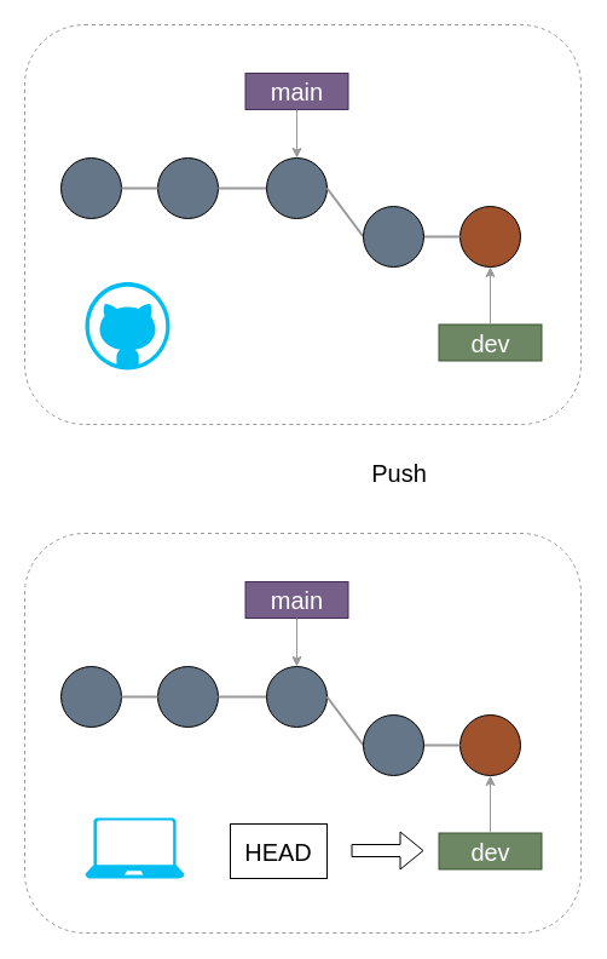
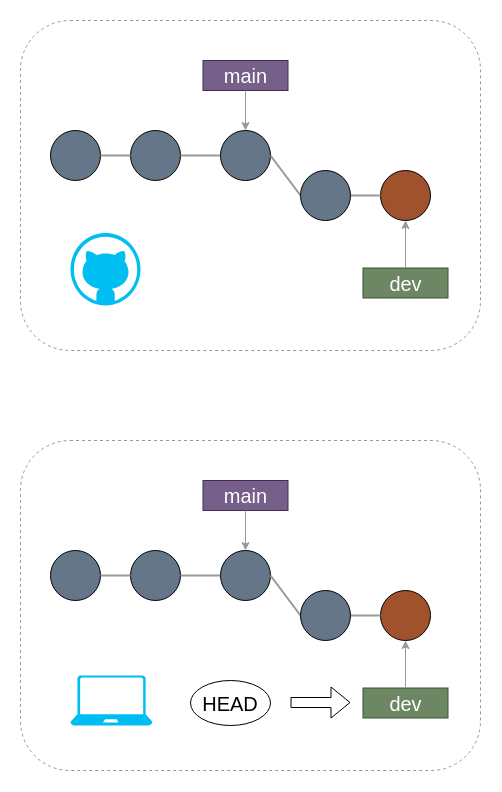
  <mxCell id="0" />
  <mxCell id="1" parent="0" />
  <mxCell id="2" value="" style="ellipse;whiteSpace=wrap;html=1;aspect=fixed;fillColor=#647687;fontColor=#ffffff;strokeColor=#000000;" parent="1" vertex="1"><mxGeometry x="50" y="550" width="50" height="50" as="geometry" /></mxCell>
  <mxCell id="3" value="" style="ellipse;whiteSpace=wrap;html=1;aspect=fixed;fillColor=#647687;fontColor=#ffffff;strokeColor=#000000;" parent="1" vertex="1"><mxGeometry x="130" y="550" width="50" height="50" as="geometry" /></mxCell>
  <mxCell id="4" value="" style="ellipse;whiteSpace=wrap;html=1;aspect=fixed;fontColor=#ffffff;strokeColor=#000000;fillColor=#A0522D;" parent="1" vertex="1"><mxGeometry x="380" y="590" width="50" height="50" as="geometry" /></mxCell>
  <mxCell id="5" value="" style="endArrow=none;html=1;entryX=0;entryY=0.5;entryDx=0;entryDy=0;exitX=1;exitY=0.5;exitDx=0;exitDy=0;strokeColor=#999999;strokeWidth=2;" parent="1" source="2" target="3" edge="1"><mxGeometry width="50" height="50" relative="1" as="geometry"><mxPoint x="-100" y="680" as="sourcePoint" /><mxPoint x="-50" y="630" as="targetPoint" /></mxGeometry></mxCell>
  <mxCell id="6" value="" style="endArrow=none;html=1;entryX=0;entryY=0.5;entryDx=0;entryDy=0;exitX=1;exitY=0.5;exitDx=0;exitDy=0;strokeColor=#999999;strokeWidth=2;" parent="1" source="3" target="11" edge="1"><mxGeometry width="50" height="50" relative="1" as="geometry"><mxPoint x="-100" y="680" as="sourcePoint" /><mxPoint x="-50" y="630" as="targetPoint" /></mxGeometry></mxCell>
  <mxCell id="7" value="" style="verticalLabelPosition=bottom;html=1;verticalAlign=top;align=center;strokeColor=none;fillColor=#00BEF2;shape=mxgraph.azure.laptop;pointerEvents=1;fontSize=15;" parent="1" vertex="1"><mxGeometry x="70" y="675" width="82" height="50" as="geometry" /></mxCell>
  <mxCell id="8" value="main" style="rounded=1;whiteSpace=wrap;html=1;fillColor=#76608a;strokeColor=#432D57;fontColor=#ffffff;fontSize=20;arcSize=0;" parent="1" vertex="1"><mxGeometry x="202.5" y="480" width="85" height="30" as="geometry" /></mxCell>
  <mxCell id="9" value="" style="endArrow=classic;html=1;fontSize=20;exitX=0.5;exitY=1;exitDx=0;exitDy=0;entryX=0.5;entryY=0;entryDx=0;entryDy=0;strokeColor=#999999;" parent="1" source="8" edge="1"><mxGeometry width="50" height="50" relative="1" as="geometry"><mxPoint x="210" y="540" as="sourcePoint" /><mxPoint x="245" y="550" as="targetPoint" /></mxGeometry></mxCell>
  <mxCell id="10" value="" style="rounded=1;whiteSpace=wrap;html=1;fontSize=16;strokeColor=#999999;dashed=1;fillColor=none;" parent="1" vertex="1"><mxGeometry x="20" y="440" width="460" height="330" as="geometry" /></mxCell>
  <mxCell id="11" value="" style="ellipse;whiteSpace=wrap;html=1;aspect=fixed;fillColor=#647687;fontColor=#ffffff;strokeColor=#000000;" parent="1" vertex="1"><mxGeometry x="220" y="550" width="50" height="50" as="geometry" /></mxCell>
  <mxCell id="12" value="" style="endArrow=none;html=1;entryX=1;entryY=0.5;entryDx=0;entryDy=0;exitX=0;exitY=0.5;exitDx=0;exitDy=0;strokeColor=#999999;strokeWidth=2;" parent="1" source="4" edge="1"><mxGeometry width="50" height="50" relative="1" as="geometry"><mxPoint x="580" y="810" as="sourcePoint" /><mxPoint x="320" y="615" as="targetPoint" /></mxGeometry></mxCell>
  <mxCell id="13" value="dev" style="rounded=1;whiteSpace=wrap;html=1;fillColor=#6d8764;strokeColor=#3A5431;fontColor=#ffffff;fontSize=20;arcSize=0;" parent="1" vertex="1"><mxGeometry x="362.5" y="687.5" width="85" height="30" as="geometry" /></mxCell>
  <mxCell id="14" value="" style="endArrow=classic;html=1;fontSize=20;exitX=0.5;exitY=0;exitDx=0;exitDy=0;strokeColor=#999999;entryX=0.5;entryY=1;entryDx=0;entryDy=0;" parent="1" source="13" target="4" edge="1"><mxGeometry width="50" height="50" relative="1" as="geometry"><mxPoint x="470" y="630" as="sourcePoint" /><mxPoint x="405" y="660" as="targetPoint" /></mxGeometry></mxCell>
- <mxCell id="15" value="HEAD" style="rounded=0;whiteSpace=wrap;html=1;fontSize=20;fillColor=none;" parent="1" vertex="1"><mxGeometry x="190" y="680" width="80" height="45" as="geometry" /></mxCell>
+ <mxCell id="15" value="HEAD" style="ellipse;whiteSpace=wrap;html=1;fontSize=20;fillColor=none;" parent="1" vertex="1"><mxGeometry x="190" y="680" width="80" height="45" as="geometry" /></mxCell>
  <mxCell id="16" value="" style="shape=flexArrow;endArrow=classic;html=1;fontSize=20;" parent="1" edge="1"><mxGeometry width="50" height="50" relative="1" as="geometry"><mxPoint x="290" y="702" as="sourcePoint" /><mxPoint x="350" y="702" as="targetPoint" /></mxGeometry></mxCell>
  <mxCell id="17" value="" style="endArrow=none;html=1;entryX=0;entryY=0.5;entryDx=0;entryDy=0;exitX=1;exitY=0.5;exitDx=0;exitDy=0;strokeColor=#999999;strokeWidth=2;" edge="1" parent="1" target="18" source="11"><mxGeometry width="50" height="50" relative="1" as="geometry"><mxPoint x="287.5" y="535" as="sourcePoint" /><mxPoint x="107.5" y="590" as="targetPoint" /></mxGeometry></mxCell>
  <mxCell id="18" value="" style="ellipse;whiteSpace=wrap;html=1;aspect=fixed;fillColor=#647687;fontColor=#ffffff;strokeColor=#000000;" vertex="1" parent="1"><mxGeometry x="300" y="590" width="50" height="50" as="geometry" /></mxCell>
  <mxCell id="19" value="" style="ellipse;whiteSpace=wrap;html=1;aspect=fixed;fillColor=#647687;fontColor=#ffffff;strokeColor=#000000;" vertex="1" parent="1"><mxGeometry x="50" y="130" width="50" height="50" as="geometry" /></mxCell>
  <mxCell id="20" value="" style="ellipse;whiteSpace=wrap;html=1;aspect=fixed;fillColor=#647687;fontColor=#ffffff;strokeColor=#000000;" vertex="1" parent="1"><mxGeometry x="130" y="130" width="50" height="50" as="geometry" /></mxCell>
  <mxCell id="21" value="" style="ellipse;whiteSpace=wrap;html=1;aspect=fixed;fontColor=#ffffff;strokeColor=#000000;fillColor=#A0522D;" vertex="1" parent="1"><mxGeometry x="380" y="170" width="50" height="50" as="geometry" /></mxCell>
  <mxCell id="22" value="" style="endArrow=none;html=1;entryX=0;entryY=0.5;entryDx=0;entryDy=0;exitX=1;exitY=0.5;exitDx=0;exitDy=0;strokeColor=#999999;strokeWidth=2;" edge="1" parent="1" source="19" target="20"><mxGeometry width="50" height="50" relative="1" as="geometry"><mxPoint x="-100" y="260" as="sourcePoint" /><mxPoint x="-50" y="210" as="targetPoint" /></mxGeometry></mxCell>
  <mxCell id="23" value="" style="endArrow=none;html=1;entryX=0;entryY=0.5;entryDx=0;entryDy=0;exitX=1;exitY=0.5;exitDx=0;exitDy=0;strokeColor=#999999;strokeWidth=2;" edge="1" parent="1" source="20" target="27"><mxGeometry width="50" height="50" relative="1" as="geometry"><mxPoint x="-100" y="260" as="sourcePoint" /><mxPoint x="-50" y="210" as="targetPoint" /></mxGeometry></mxCell>
  <mxCell id="24" value="main" style="rounded=1;whiteSpace=wrap;html=1;fillColor=#76608a;strokeColor=#432D57;fontColor=#ffffff;fontSize=20;arcSize=0;" vertex="1" parent="1"><mxGeometry x="202.5" y="60" width="85" height="30" as="geometry" /></mxCell>
  <mxCell id="25" value="" style="endArrow=classic;html=1;fontSize=20;exitX=0.5;exitY=1;exitDx=0;exitDy=0;entryX=0.5;entryY=0;entryDx=0;entryDy=0;strokeColor=#999999;" edge="1" parent="1" source="24"><mxGeometry width="50" height="50" relative="1" as="geometry"><mxPoint x="210" y="120" as="sourcePoint" /><mxPoint x="245" y="130" as="targetPoint" /></mxGeometry></mxCell>
  <mxCell id="26" value="" style="rounded=1;whiteSpace=wrap;html=1;fontSize=16;strokeColor=#999999;dashed=1;fillColor=none;" vertex="1" parent="1"><mxGeometry x="20" y="20" width="460" height="330" as="geometry" /></mxCell>
  <mxCell id="27" value="" style="ellipse;whiteSpace=wrap;html=1;aspect=fixed;fillColor=#647687;fontColor=#ffffff;strokeColor=#000000;" vertex="1" parent="1"><mxGeometry x="220" y="130" width="50" height="50" as="geometry" /></mxCell>
  <mxCell id="28" value="" style="endArrow=none;html=1;entryX=1;entryY=0.5;entryDx=0;entryDy=0;exitX=0;exitY=0.5;exitDx=0;exitDy=0;strokeColor=#999999;strokeWidth=2;" edge="1" parent="1" source="21"><mxGeometry width="50" height="50" relative="1" as="geometry"><mxPoint x="580" y="390" as="sourcePoint" /><mxPoint x="320" y="195" as="targetPoint" /></mxGeometry></mxCell>
  <mxCell id="29" value="dev" style="rounded=1;whiteSpace=wrap;html=1;fillColor=#6d8764;strokeColor=#3A5431;fontColor=#ffffff;fontSize=20;arcSize=0;" vertex="1" parent="1"><mxGeometry x="362.5" y="267.5" width="85" height="30" as="geometry" /></mxCell>
  <mxCell id="30" value="" style="endArrow=classic;html=1;fontSize=20;exitX=0.5;exitY=0;exitDx=0;exitDy=0;strokeColor=#999999;entryX=0.5;entryY=1;entryDx=0;entryDy=0;" edge="1" parent="1" source="29" target="21"><mxGeometry width="50" height="50" relative="1" as="geometry"><mxPoint x="470" y="210" as="sourcePoint" /><mxPoint x="405" y="240" as="targetPoint" /></mxGeometry></mxCell>
  <mxCell id="31" value="" style="endArrow=none;html=1;entryX=0;entryY=0.5;entryDx=0;entryDy=0;exitX=1;exitY=0.5;exitDx=0;exitDy=0;strokeColor=#999999;strokeWidth=2;" edge="1" parent="1" source="27" target="32"><mxGeometry width="50" height="50" relative="1" as="geometry"><mxPoint x="287.5" y="115" as="sourcePoint" /><mxPoint x="107.5" y="170" as="targetPoint" /></mxGeometry></mxCell>
  <mxCell id="32" value="" style="ellipse;whiteSpace=wrap;html=1;aspect=fixed;fillColor=#647687;fontColor=#ffffff;strokeColor=#000000;" vertex="1" parent="1"><mxGeometry x="300" y="170" width="50" height="50" as="geometry" /></mxCell>
  <mxCell id="33" value="" style="shape=flexArrow;endArrow=classic;html=1;fontSize=20;fontColor=none;strokeColor=#FFFFFF;endWidth=60;endSize=10.93;width=34;" edge="1" parent="1"><mxGeometry width="50" height="50" relative="1" as="geometry"><mxPoint x="240" y="410" as="sourcePoint" /><mxPoint x="240" y="360" as="targetPoint" /></mxGeometry></mxCell>
- <mxCell id="34" value="Push" style="text;html=1;strokeColor=none;fillColor=none;align=center;verticalAlign=middle;whiteSpace=wrap;rounded=0;fontSize=20;" vertex="1" parent="1"><mxGeometry x="310" y="380" width="40" height="20" as="geometry" /></mxCell>
  <mxCell id="35" value="" style="verticalLabelPosition=bottom;html=1;verticalAlign=top;align=center;strokeColor=none;fillColor=#00BEF2;shape=mxgraph.azure.github_code;pointerEvents=1;fontSize=20;fontColor=#f0f0f0;" vertex="1" parent="1"><mxGeometry x="70" y="232.5" width="70" height="72.5" as="geometry" /></mxCell>
